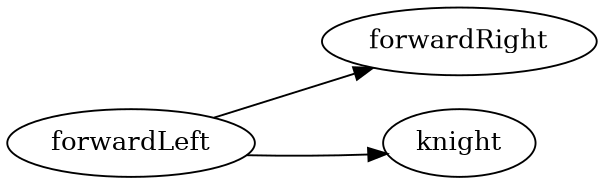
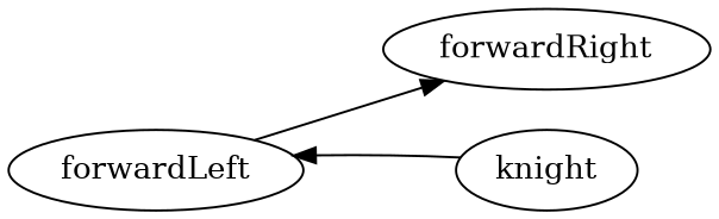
  digraph {
    rankdir=LR
    n1 [label=forwardLeft]
    n2 [label=forwardRight]
    knight
    n1 -> n2
-   n1 -> knight
+   knight -> n1
  }
